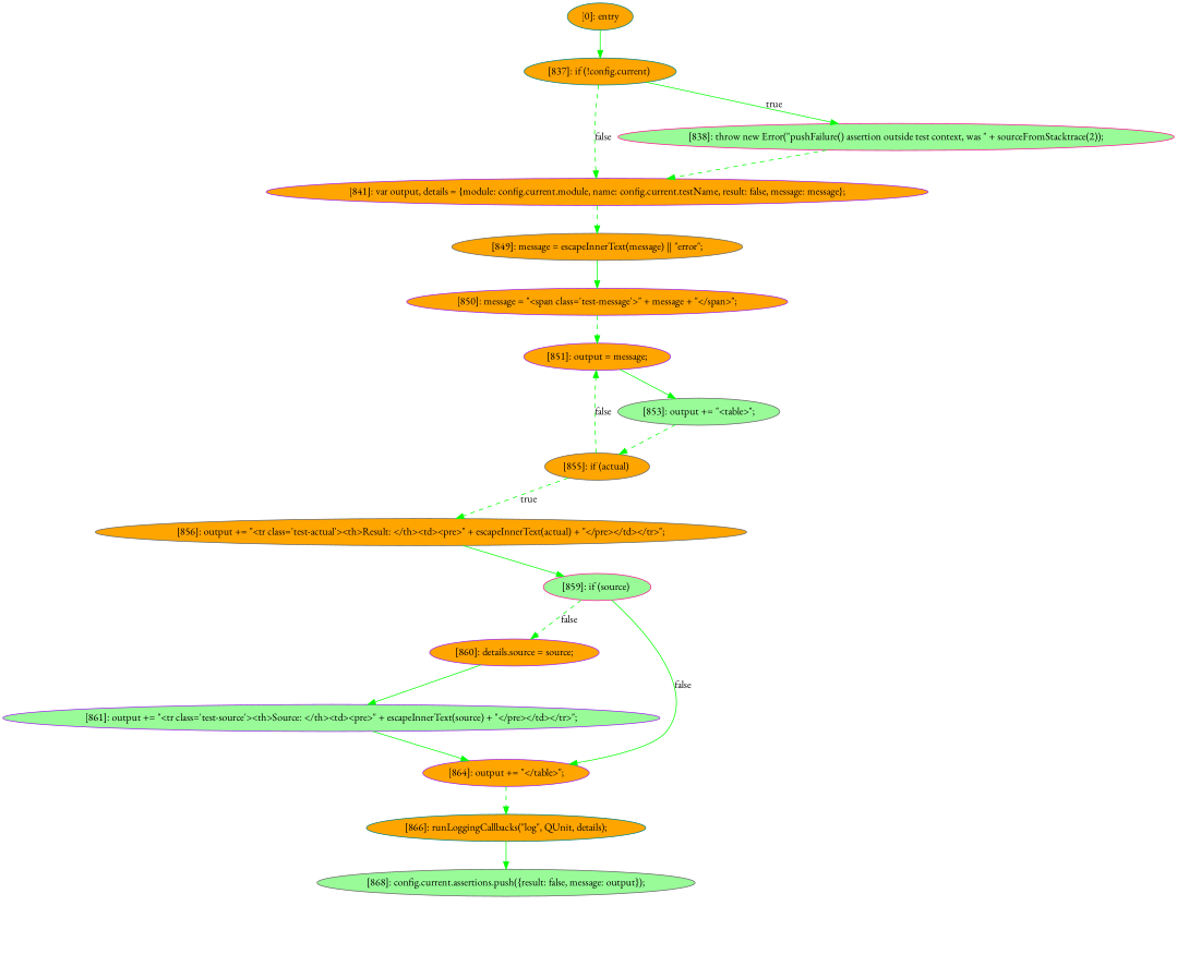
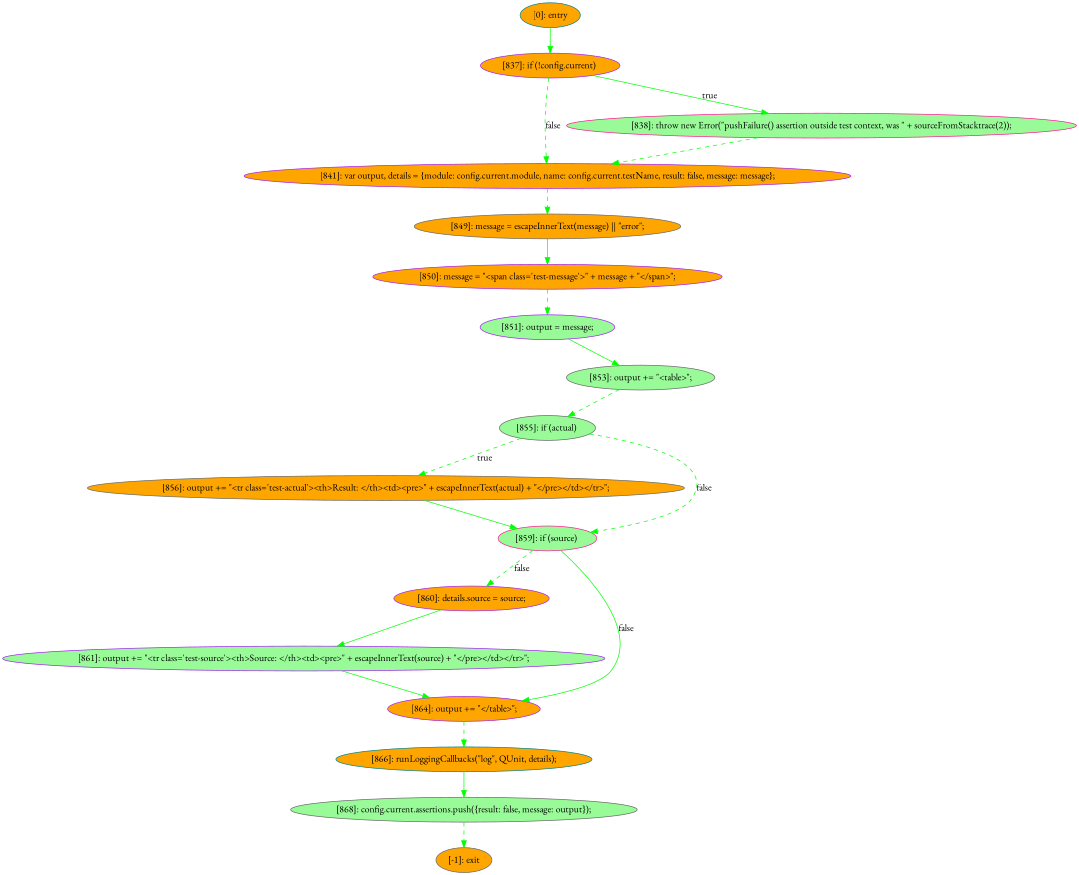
  digraph {
    fontname="EB Garamond"
    node [color=purple fillcolor=orange fontname="EB Garamond" style=filled]
    edge [color=green fontname="EB Garamond" style=dashed]
    n1 [label="[841]: var output, details = {module: config.current.module, name: config.current.testName, result: false, message: message};\n"]
    n2 [color=gray40 label="[849]: message = escapeInnerText(message) || \"error\";\n"]
    n3 [label="[850]: message = \"<span class='test-message'>\" + message + \"</span>\";\n"]
    n4 [color=gray40 label="[856]: output += \"<tr class='test-actual'><th>Result: </th><td><pre>\" + escapeInnerText(actual) + \"</pre></td></tr>\";\n"]
    n5 [color=deeppink fillcolor=palegreen label="[859]: if (source) "]
    n6 [label="[860]: details.source = source;\n"]
    n7 [label="[864]: output += \"</table>\";\n"]
    n8 [fillcolor=palegreen label="[861]: output += \"<tr class='test-source'><th>Source: </th><td><pre>\" + escapeInnerText(source) + \"</pre></td></tr>\";\n"]
    n9 [color=teal label="[866]: runLoggingCallbacks(\"log\", QUnit, details);\n"]
    n10 [color=gray40 fillcolor=palegreen label="[868]: config.current.assertions.push({result: false, message: output});\n"]
+   n11 [color=gray40 label="[-1]: exit"]
    n12 [color=deeppink fillcolor=palegreen label="[838]: throw new Error(\"pushFailure() assertion outside test context, was \" + sourceFromStacktrace(2));\n"]
    n13 [color=gray40 fillcolor=palegreen label="[853]: output += \"<table>\";\n"]
-   n14 [color=gray40 label="[855]: if (actual) "]
+   n14 [color=gray40 fillcolor=palegreen label="[855]: if (actual) "]
    n15 [color=teal label="[0]: entry"]
-   n16 [color=teal label="[837]: if (!config.current) "]
-   n17 [label="[851]: output = message;\n"]
+   n16 [label="[837]: if (!config.current) "]
+   n17 [fillcolor=palegreen label="[851]: output = message;\n"]
    n1 -> n2
    n2 -> n3 [style=solid]
    n3 -> n17
    n4 -> n5 [style=solid]
    n5 -> n6 [label=false]
    n5 -> n7 [label=false style=solid]
    n6 -> n8 [style=solid]
    n7 -> n9
    n8 -> n7 [style=solid]
    n9 -> n10 [style=solid]
+   n10 -> n11
    n12 -> n1
    n13 -> n14
    n14 -> n4 [label=true]
-   n14 -> n17 [label=false]
+   n14 -> n5 [label=false]
    n15 -> n16 [style=solid]
    n16 -> n1 [label=false]
    n16 -> n12 [label=true style=solid]
    n17 -> n13 [style=solid]
  }
